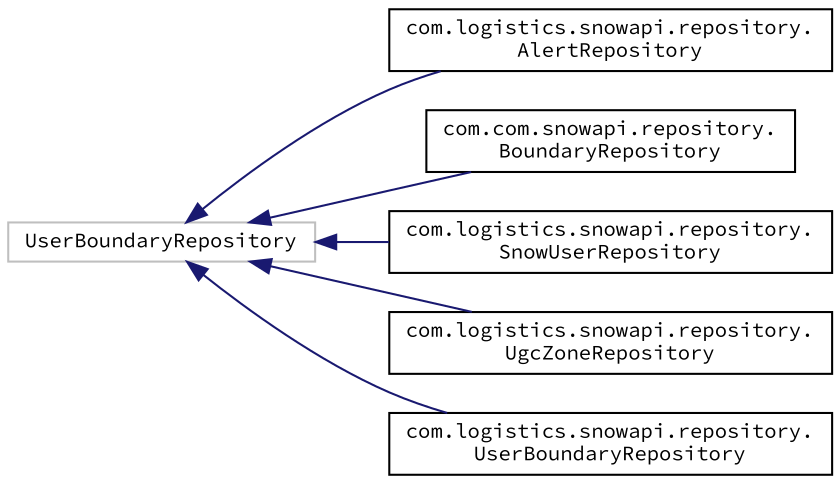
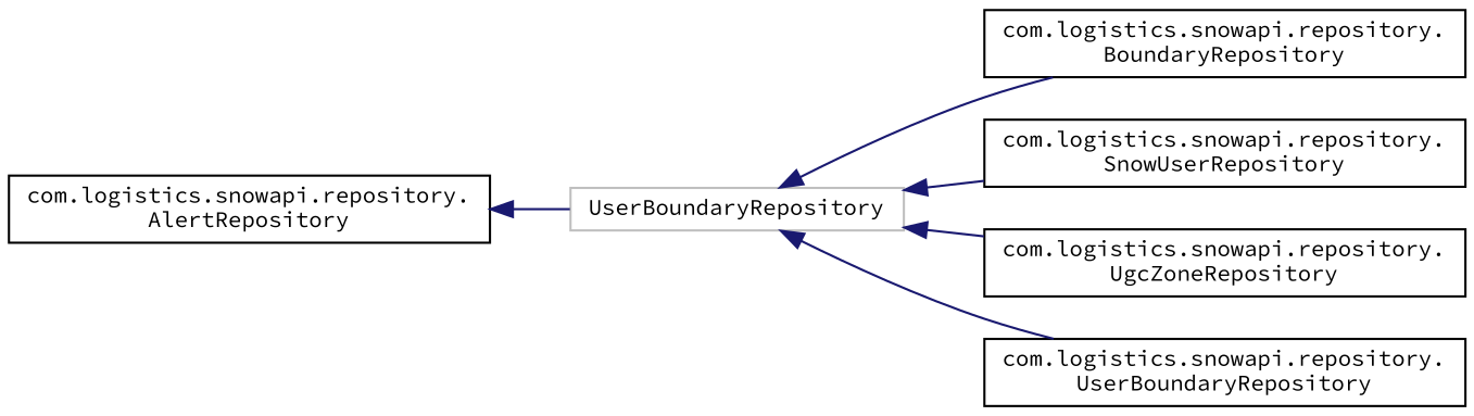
  digraph {
    fontname="Source Code Pro"
    rankdir=LR
    node [color=black fillcolor=white fontname="Source Code Pro" fontsize=10 shape=record style=filled]
    edge [color=midnightblue dir=back fontname="Source Code Pro" fontsize=10 labelfontname=Helvetica labelfontsize=10 style=solid]
    n1 [color=grey75 height=0.2 label=UserBoundaryRepository width=0.4]
    n2 [height=0.2 label="com.logistics.snowapi.repository.\lAlertRepository" width=0.4]
-   n3 [height=0.2 label="com.com.snowapi.repository.\lBoundaryRepository" width=0.4]
+   n3 [height=0.2 label="com.logistics.snowapi.repository.\lBoundaryRepository" width=0.4]
    n4 [height=0.2 label="com.logistics.snowapi.repository.\lSnowUserRepository" width=0.4]
    n5 [height=0.2 label="com.logistics.snowapi.repository.\lUgcZoneRepository" width=0.4]
    n6 [height=0.2 label="com.logistics.snowapi.repository.\lUserBoundaryRepository" width=0.4]
-   n1 -> n2
+   n2 -> n1
    n1 -> n3
    n1 -> n4
    n1 -> n5
    n1 -> n6
  }
